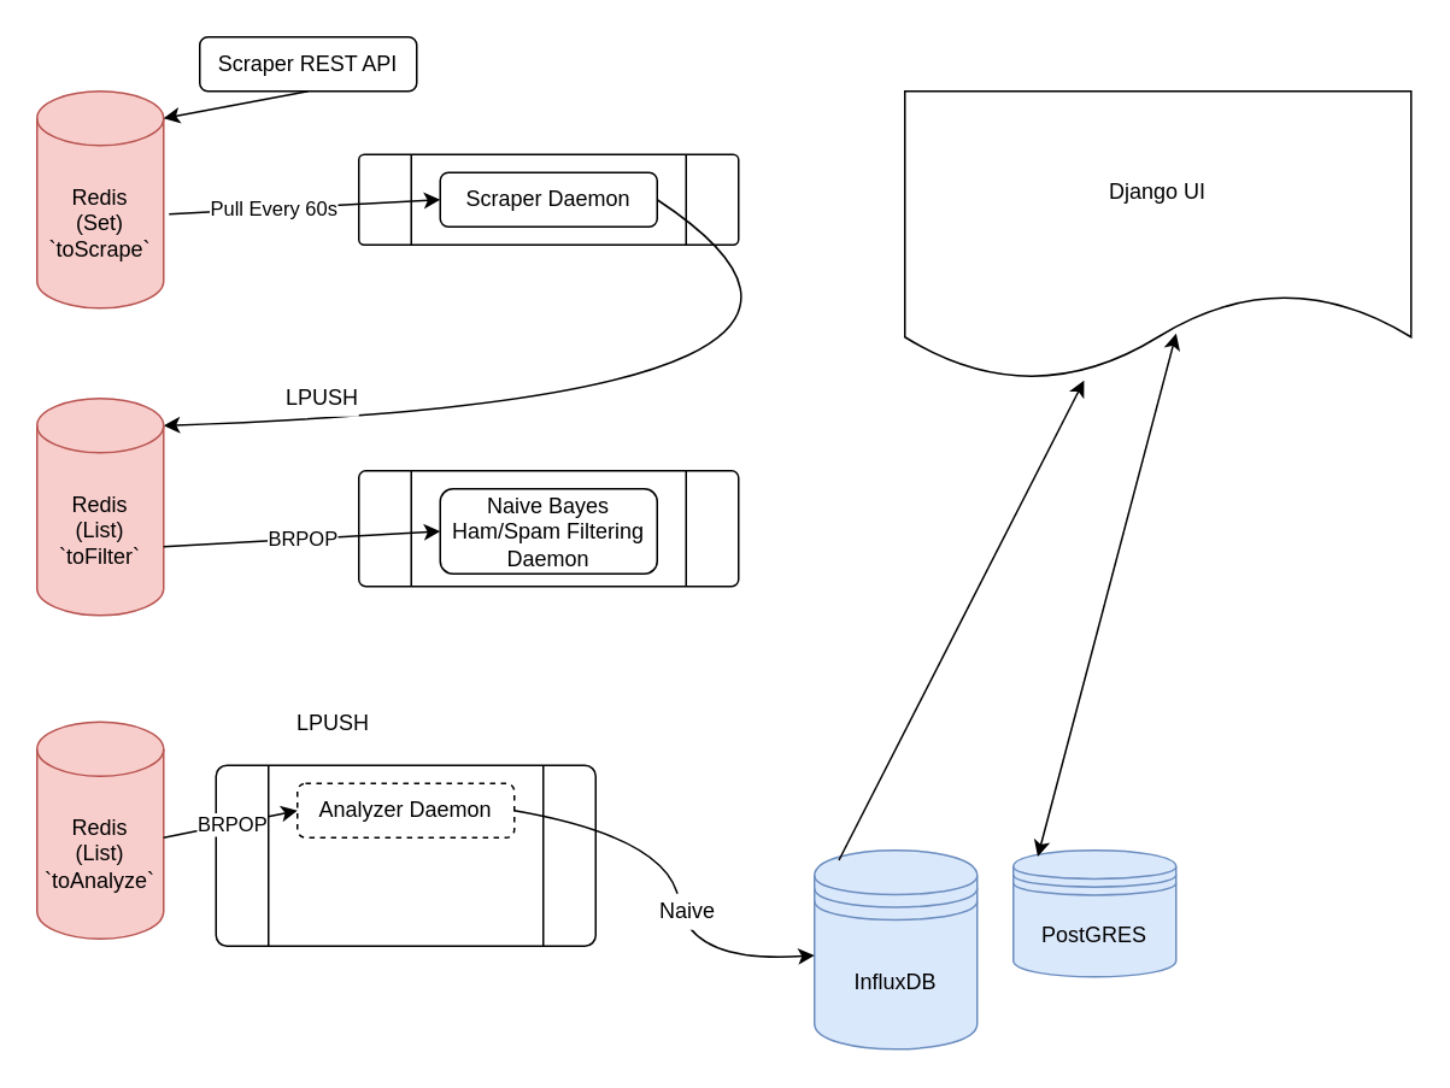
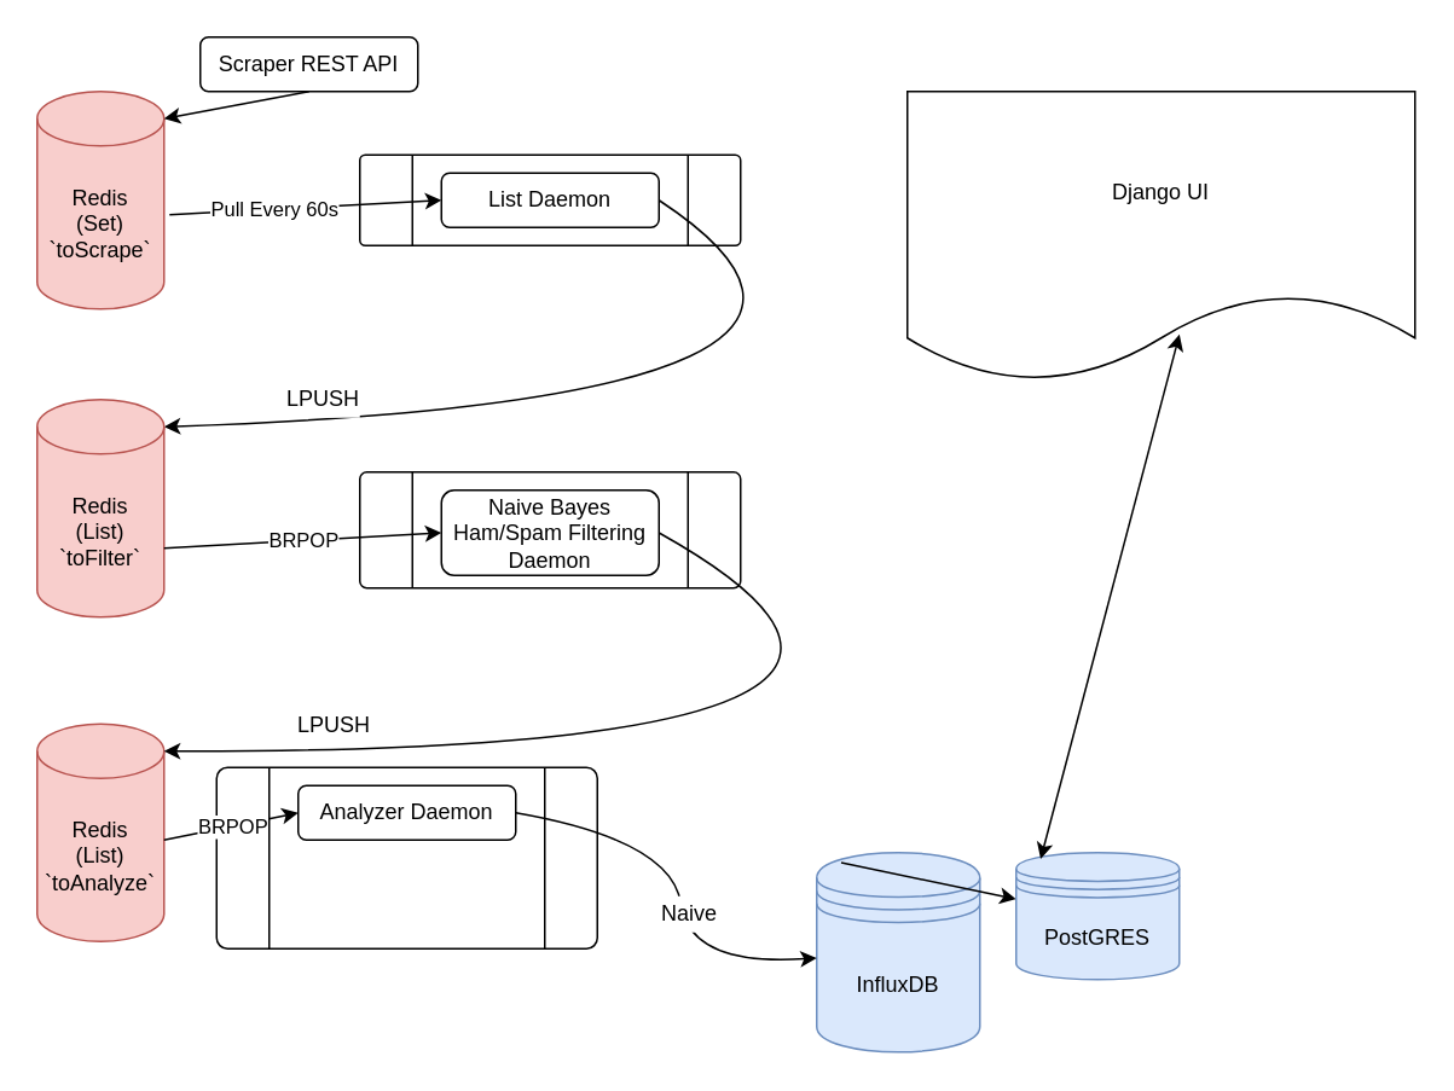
  <mxCell id="0" />
  <mxCell id="1" parent="0" />
  <mxCell id="2" value="Redis&lt;br&gt;(Set)&lt;br&gt;`toScrape`" style="shape=cylinder3;whiteSpace=wrap;html=1;boundedLbl=1;backgroundOutline=1;size=15;fillColor=#f8cecc;strokeColor=#b85450;" parent="1" vertex="1"><mxGeometry x="20" y="50" width="70" height="120" as="geometry" /></mxCell>
  <mxCell id="3" value="" style="verticalLabelPosition=bottom;verticalAlign=top;html=1;shape=process;whiteSpace=wrap;rounded=1;size=0.14;arcSize=6;" parent="1" vertex="1"><mxGeometry x="198" y="85" width="210" height="50" as="geometry" /></mxCell>
- <mxCell id="4" value="Scraper Daemon" style="rounded=1;whiteSpace=wrap;html=1;" parent="1" vertex="1"><mxGeometry x="243" y="95" width="120" height="30" as="geometry" /></mxCell>
+ <mxCell id="4" value="List Daemon" style="rounded=1;whiteSpace=wrap;html=1;" parent="1" vertex="1"><mxGeometry x="243" y="95" width="120" height="30" as="geometry" /></mxCell>
  <mxCell id="5" value="Scraper REST API" style="rounded=1;whiteSpace=wrap;html=1;" parent="1" vertex="1"><mxGeometry x="110" y="20" width="120" height="30" as="geometry" /></mxCell>
  <mxCell id="6" value="" style="verticalLabelPosition=bottom;verticalAlign=top;html=1;shape=process;whiteSpace=wrap;rounded=1;size=0.14;arcSize=6;" parent="1" vertex="1"><mxGeometry x="119" y="423" width="210" height="100" as="geometry" /></mxCell>
- <mxCell id="7" value="Analyzer&amp;nbsp;Daemon" style="rounded=1;whiteSpace=wrap;html=1;dashed=1;" parent="1" vertex="1"><mxGeometry x="164" y="433" width="120" height="30" as="geometry" /></mxCell>
+ <mxCell id="7" value="Analyzer&amp;nbsp;Daemon" style="rounded=1;whiteSpace=wrap;html=1;" parent="1" vertex="1"><mxGeometry x="164" y="433" width="120" height="30" as="geometry" /></mxCell>
  <mxCell id="8" value="Redis&lt;br&gt;(List)&lt;br&gt;`toAnalyze`" style="shape=cylinder3;whiteSpace=wrap;html=1;boundedLbl=1;backgroundOutline=1;size=15;fillColor=#f8cecc;strokeColor=#b85450;" parent="1" vertex="1"><mxGeometry x="20" y="399" width="70" height="120" as="geometry" /></mxCell>
  <mxCell id="9" value="" style="endArrow=classic;html=1;exitX=1.043;exitY=0.567;exitDx=0;exitDy=0;exitPerimeter=0;entryX=0;entryY=0.5;entryDx=0;entryDy=0;" parent="1" source="2" target="4" edge="1"><mxGeometry relative="1" as="geometry"><mxPoint x="190" y="310" as="sourcePoint" /><mxPoint x="450" y="340" as="targetPoint" /></mxGeometry></mxCell>
  <mxCell id="10" value="Pull Every 60s" style="edgeLabel;resizable=0;html=1;align=center;verticalAlign=middle;" parent="9" connectable="0" vertex="1"><mxGeometry relative="1" as="geometry"><mxPoint x="-17.9" as="offset" /></mxGeometry></mxCell>
  <mxCell id="11" value="" style="endArrow=classic;html=1;exitX=1;exitY=0.5;exitDx=0;exitDy=0;exitPerimeter=0;entryX=0;entryY=0.5;entryDx=0;entryDy=0;" parent="1" target="7" edge="1"><mxGeometry relative="1" as="geometry"><mxPoint x="90" y="463" as="sourcePoint" /><mxPoint x="70" y="693" as="targetPoint" /></mxGeometry></mxCell>
  <mxCell id="12" value="BRPOP" style="edgeLabel;resizable=0;html=1;align=center;verticalAlign=middle;" parent="11" connectable="0" vertex="1"><mxGeometry relative="1" as="geometry" /></mxCell>
  <mxCell id="13" value="InfluxDB" style="shape=datastore;whiteSpace=wrap;html=1;fillColor=#dae8fc;strokeColor=#6c8ebf;" parent="1" vertex="1"><mxGeometry x="450" y="470" width="90" height="110" as="geometry" /></mxCell>
  <mxCell id="14" value="" style="endArrow=classic;html=1;curved=1;exitX=1;exitY=0.5;exitDx=0;exitDy=0;entryX=1;entryY=0;entryDx=0;entryDy=15;entryPerimeter=0;" parent="1" source="4" edge="1" target="18"><mxGeometry relative="1" as="geometry"><mxPoint x="315" y="120" as="sourcePoint" /><mxPoint x="460" y="250" as="targetPoint" /><Array as="points"><mxPoint x="530" y="220" /></Array></mxGeometry></mxCell>
  <mxCell id="15" value="LPUSH" style="text;html=1;strokeColor=none;align=center;verticalAlign=middle;whiteSpace=wrap;rounded=0;fillColor=#ffffff;" parent="1" vertex="1"><mxGeometry x="158" y="210" width="40" height="20" as="geometry" /></mxCell>
  <mxCell id="16" value="" style="curved=1;endArrow=classic;html=1;strokeWidth=1;exitX=1;exitY=0.5;exitDx=0;exitDy=0;" parent="1" source="7" target="13" edge="1"><mxGeometry width="50" height="50" relative="1" as="geometry"><mxPoint x="450" y="503" as="sourcePoint" /><mxPoint x="500" y="453" as="targetPoint" /><Array as="points"><mxPoint x="370" y="463" /><mxPoint x="380" y="533" /></Array></mxGeometry></mxCell>
  <mxCell id="17" value="Naive" style="text;html=1;strokeColor=none;align=center;verticalAlign=middle;whiteSpace=wrap;rounded=0;fillColor=#ffffff;" parent="1" vertex="1"><mxGeometry x="360" y="494" width="40" height="20" as="geometry" /></mxCell>
  <mxCell id="18" value="Redis&lt;br&gt;(List)&lt;br&gt;`toFilter`" style="shape=cylinder3;whiteSpace=wrap;html=1;boundedLbl=1;backgroundOutline=1;size=15;fillColor=#f8cecc;strokeColor=#b85450;" vertex="1" parent="1"><mxGeometry x="20" y="220" width="70" height="120" as="geometry" /></mxCell>
  <mxCell id="19" value="" style="verticalLabelPosition=bottom;verticalAlign=top;html=1;shape=process;whiteSpace=wrap;rounded=1;size=0.14;arcSize=6;" vertex="1" parent="1"><mxGeometry x="198" y="260" width="210" height="64" as="geometry" /></mxCell>
  <mxCell id="20" value="Naive Bayes&lt;br&gt;Ham/Spam Filtering&lt;br&gt;Daemon" style="rounded=1;whiteSpace=wrap;html=1;" vertex="1" parent="1"><mxGeometry x="243" y="270" width="120" height="47" as="geometry" /></mxCell>
  <mxCell id="21" value="" style="endArrow=classic;html=1;entryX=0;entryY=0.5;entryDx=0;entryDy=0;" edge="1" parent="1" target="20"><mxGeometry relative="1" as="geometry"><mxPoint x="90" y="302" as="sourcePoint" /><mxPoint x="149" y="494" as="targetPoint" /></mxGeometry></mxCell>
  <mxCell id="22" value="BRPOP" style="edgeLabel;resizable=0;html=1;align=center;verticalAlign=middle;" connectable="0" vertex="1" parent="21"><mxGeometry relative="1" as="geometry" /></mxCell>
  <mxCell id="23" style="edgeStyle=orthogonalEdgeStyle;rounded=0;orthogonalLoop=1;jettySize=auto;html=1;exitX=0.5;exitY=1;exitDx=0;exitDy=0;" edge="1" parent="1" source="19" target="19"><mxGeometry relative="1" as="geometry" /></mxCell>
+ <mxCell id="24" value="" style="endArrow=classic;html=1;curved=1;exitX=1;exitY=0.5;exitDx=0;exitDy=0;entryX=1;entryY=0;entryDx=0;entryDy=15;entryPerimeter=0;" edge="1" parent="1" source="20" target="8"><mxGeometry relative="1" as="geometry"><mxPoint x="440" y="340" as="sourcePoint" /><mxPoint x="570" y="517" as="targetPoint" /><Array as="points"><mxPoint x="580" y="415" /></Array></mxGeometry></mxCell>
  <mxCell id="25" value="LPUSH" style="text;html=1;strokeColor=none;align=center;verticalAlign=middle;whiteSpace=wrap;rounded=0;fillColor=#ffffff;" vertex="1" parent="1"><mxGeometry x="164" y="390" width="40" height="20" as="geometry" /></mxCell>
  <mxCell id="26" value="Django UI" style="shape=document;whiteSpace=wrap;html=1;boundedLbl=1;" vertex="1" parent="1"><mxGeometry x="500" y="50" width="280" height="160" as="geometry" /></mxCell>
- <mxCell id="27" value="" style="endArrow=classic;html=1;exitX=0.15;exitY=0.05;exitDx=0;exitDy=0;exitPerimeter=0;" edge="1" parent="1" source="13" target="26"><mxGeometry width="50" height="50" relative="1" as="geometry"><mxPoint x="520" y="260" as="sourcePoint" /><mxPoint x="500" y="240" as="targetPoint" /></mxGeometry></mxCell>
+ <mxCell id="27" value="" style="endArrow=classic;html=1;exitX=0.15;exitY=0.05;exitDx=0;exitDy=0;exitPerimeter=0;" edge="1" parent="1" source="13" target="28"><mxGeometry width="50" height="50" relative="1" as="geometry"><mxPoint x="520" y="260" as="sourcePoint" /><mxPoint x="500" y="240" as="targetPoint" /></mxGeometry></mxCell>
  <mxCell id="28" value="PostGRES" style="shape=datastore;whiteSpace=wrap;html=1;fillColor=#dae8fc;strokeColor=#6c8ebf;" vertex="1" parent="1"><mxGeometry x="560" y="470" width="90" height="70" as="geometry" /></mxCell>
  <mxCell id="29" value="" style="endArrow=classic;startArrow=classic;html=1;exitX=0.15;exitY=0.05;exitDx=0;exitDy=0;exitPerimeter=0;entryX=0.536;entryY=0.838;entryDx=0;entryDy=0;entryPerimeter=0;" edge="1" parent="1" source="28" target="26"><mxGeometry width="50" height="50" relative="1" as="geometry"><mxPoint x="380" y="330" as="sourcePoint" /><mxPoint x="430" y="280" as="targetPoint" /></mxGeometry></mxCell>
  <mxCell id="30" value="" style="endArrow=none;startArrow=classic;html=1;entryX=0.5;entryY=1;entryDx=0;entryDy=0;exitX=1;exitY=0;exitDx=0;exitDy=15;exitPerimeter=0;" edge="1" parent="1" source="2" target="5"><mxGeometry width="50" height="50" relative="1" as="geometry"><mxPoint x="130" y="120" as="sourcePoint" /><mxPoint x="180" y="70" as="targetPoint" /></mxGeometry></mxCell>
